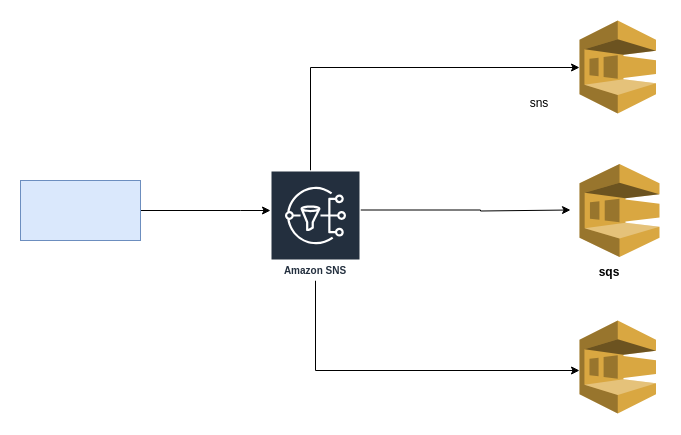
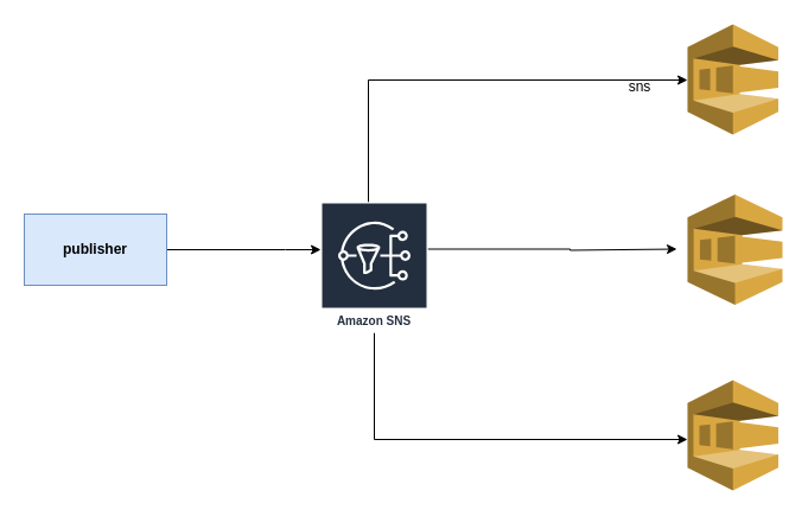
  <mxCell id="0" />
  <mxCell id="1" parent="0" />
  <mxCell id="2" style="edgeStyle=orthogonalEdgeStyle;rounded=0;orthogonalLoop=1;jettySize=auto;html=1;exitX=1;exitY=0.5;exitDx=0;exitDy=0;" edge="1" parent="1" source="3" target="12"><mxGeometry relative="1" as="geometry"><Array as="points"><mxPoint x="240" y="210" /><mxPoint x="240" y="210" /></Array></mxGeometry></mxCell>
  <mxCell id="3" value="" style="rounded=0;whiteSpace=wrap;html=1;fillColor=#dae8fc;strokeColor=#6c8ebf;" vertex="1" parent="1"><mxGeometry x="20" y="180" width="120" height="60" as="geometry" /></mxCell>
+ <mxCell id="4" value="publisher" style="text;html=1;align=center;verticalAlign=middle;whiteSpace=wrap;rounded=0;fontStyle=1" vertex="1" parent="1"><mxGeometry x="50" y="195" width="60" height="30" as="geometry" /></mxCell>
  <mxCell id="5" value="" style="outlineConnect=0;dashed=0;verticalLabelPosition=bottom;verticalAlign=top;align=center;html=1;shape=mxgraph.aws3.sqs;fillColor=#D9A741;gradientColor=none;" vertex="1" parent="1"><mxGeometry x="579" y="163.5" width="80" height="93" as="geometry" /></mxCell>
  <mxCell id="6" style="edgeStyle=orthogonalEdgeStyle;rounded=0;orthogonalLoop=1;jettySize=auto;html=1;exitX=0.5;exitY=1;exitDx=0;exitDy=0;exitPerimeter=0;" edge="1" parent="1"><mxGeometry relative="1" as="geometry"><mxPoint x="539" y="408" as="sourcePoint" /><mxPoint x="539" y="408" as="targetPoint" /></mxGeometry></mxCell>
- <mxCell id="7" value="sqs" style="text;html=1;align=center;verticalAlign=middle;whiteSpace=wrap;rounded=0;fontStyle=1" vertex="1" parent="1"><mxGeometry x="579" y="256.5" width="60" height="30" as="geometry" /></mxCell>
- <mxCell id="8" value="sns" style="text;html=1;align=center;verticalAlign=middle;whiteSpace=wrap;rounded=0;" vertex="1" parent="1"><mxGeometry x="509" y="88" width="60" height="30" as="geometry" /></mxCell>
+ <mxCell id="8" value="sns" style="text;html=1;align=center;verticalAlign=middle;whiteSpace=wrap;rounded=0;" vertex="1" parent="1"><mxGeometry x="509" y="58" width="60" height="30" as="geometry" /></mxCell>
  <mxCell id="9" style="edgeStyle=orthogonalEdgeStyle;rounded=0;orthogonalLoop=1;jettySize=auto;html=1;" edge="1" parent="1"><mxGeometry relative="1" as="geometry"><mxPoint x="579" y="67" as="targetPoint" /><mxPoint x="310" y="170" as="sourcePoint" /><Array as="points"><mxPoint x="310" y="66.5" /></Array></mxGeometry></mxCell>
  <mxCell id="10" style="edgeStyle=orthogonalEdgeStyle;rounded=0;orthogonalLoop=1;jettySize=auto;html=1;" edge="1" parent="1"><mxGeometry relative="1" as="geometry"><mxPoint x="570" y="209.5" as="targetPoint" /><mxPoint x="360" y="209.5" as="sourcePoint" /><Array as="points"><mxPoint x="480" y="209.5" /><mxPoint x="480" y="210.5" /></Array></mxGeometry></mxCell>
  <mxCell id="11" style="edgeStyle=orthogonalEdgeStyle;rounded=0;orthogonalLoop=1;jettySize=auto;html=1;" edge="1" parent="1" source="12" target="14"><mxGeometry relative="1" as="geometry"><mxPoint x="570" y="380" as="targetPoint" /><Array as="points"><mxPoint x="315" y="370" /></Array></mxGeometry></mxCell>
  <mxCell id="12" value="Amazon SNS" style="sketch=0;outlineConnect=0;fontColor=#232F3E;gradientColor=none;strokeColor=#ffffff;fillColor=#232F3E;dashed=0;verticalLabelPosition=middle;verticalAlign=bottom;align=center;html=1;whiteSpace=wrap;fontSize=10;fontStyle=1;spacing=3;shape=mxgraph.aws4.productIcon;prIcon=mxgraph.aws4.sns;" vertex="1" parent="1"><mxGeometry x="270" y="170" width="90" height="110" as="geometry" /></mxCell>
  <mxCell id="13" value="" style="outlineConnect=0;dashed=0;verticalLabelPosition=bottom;verticalAlign=top;align=center;html=1;shape=mxgraph.aws3.sqs;fillColor=#D9A741;gradientColor=none;" vertex="1" parent="1"><mxGeometry x="579" y="20" width="76.5" height="93" as="geometry" /></mxCell>
  <mxCell id="14" value="" style="outlineConnect=0;dashed=0;verticalLabelPosition=bottom;verticalAlign=top;align=center;html=1;shape=mxgraph.aws3.sqs;fillColor=#D9A741;gradientColor=none;" vertex="1" parent="1"><mxGeometry x="579" y="320" width="76.5" height="93" as="geometry" /></mxCell>
